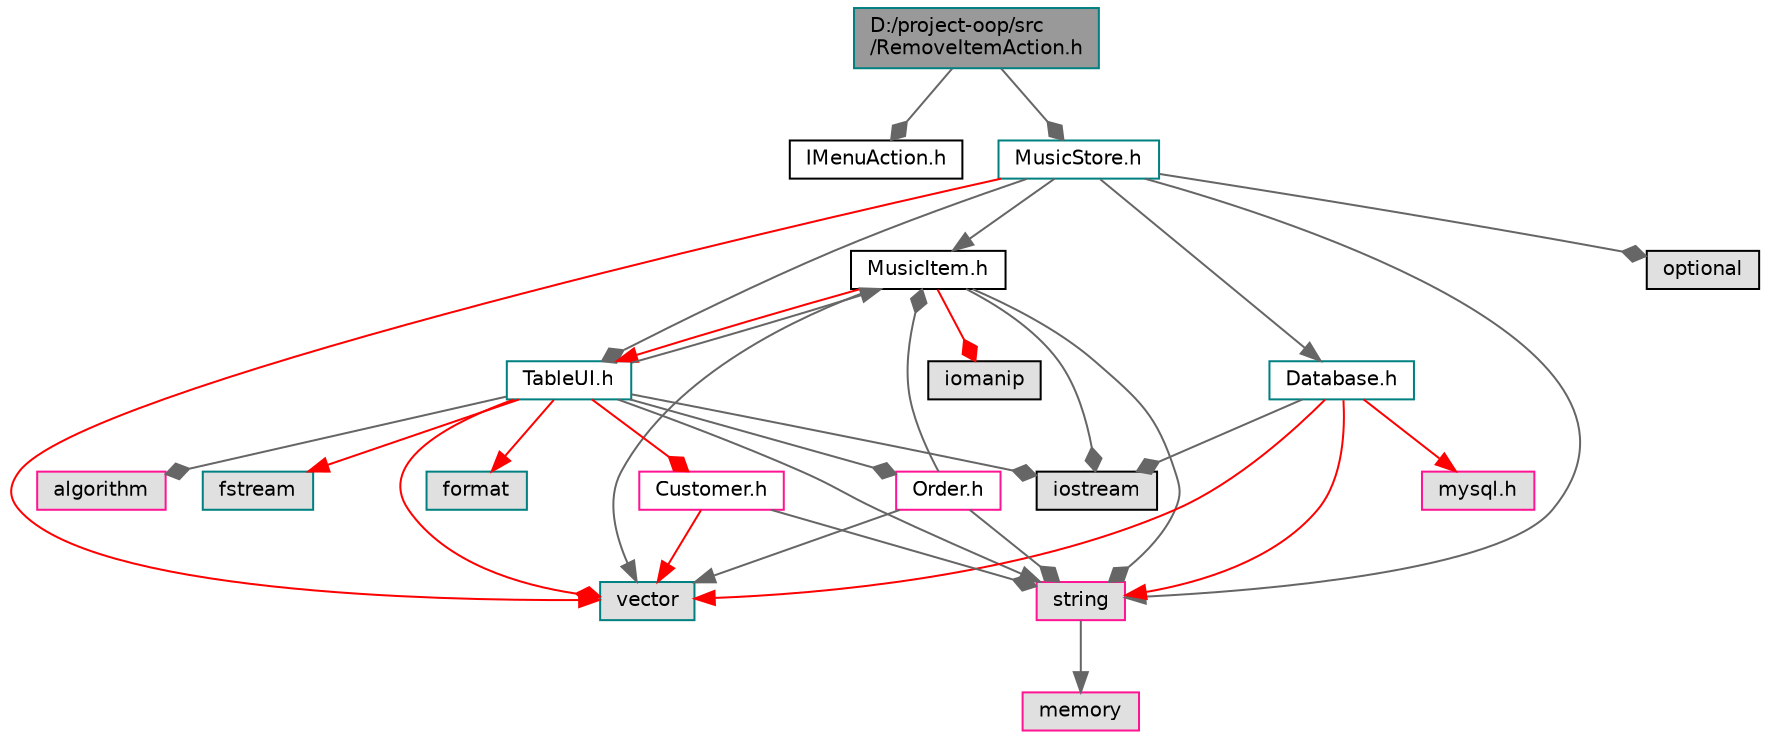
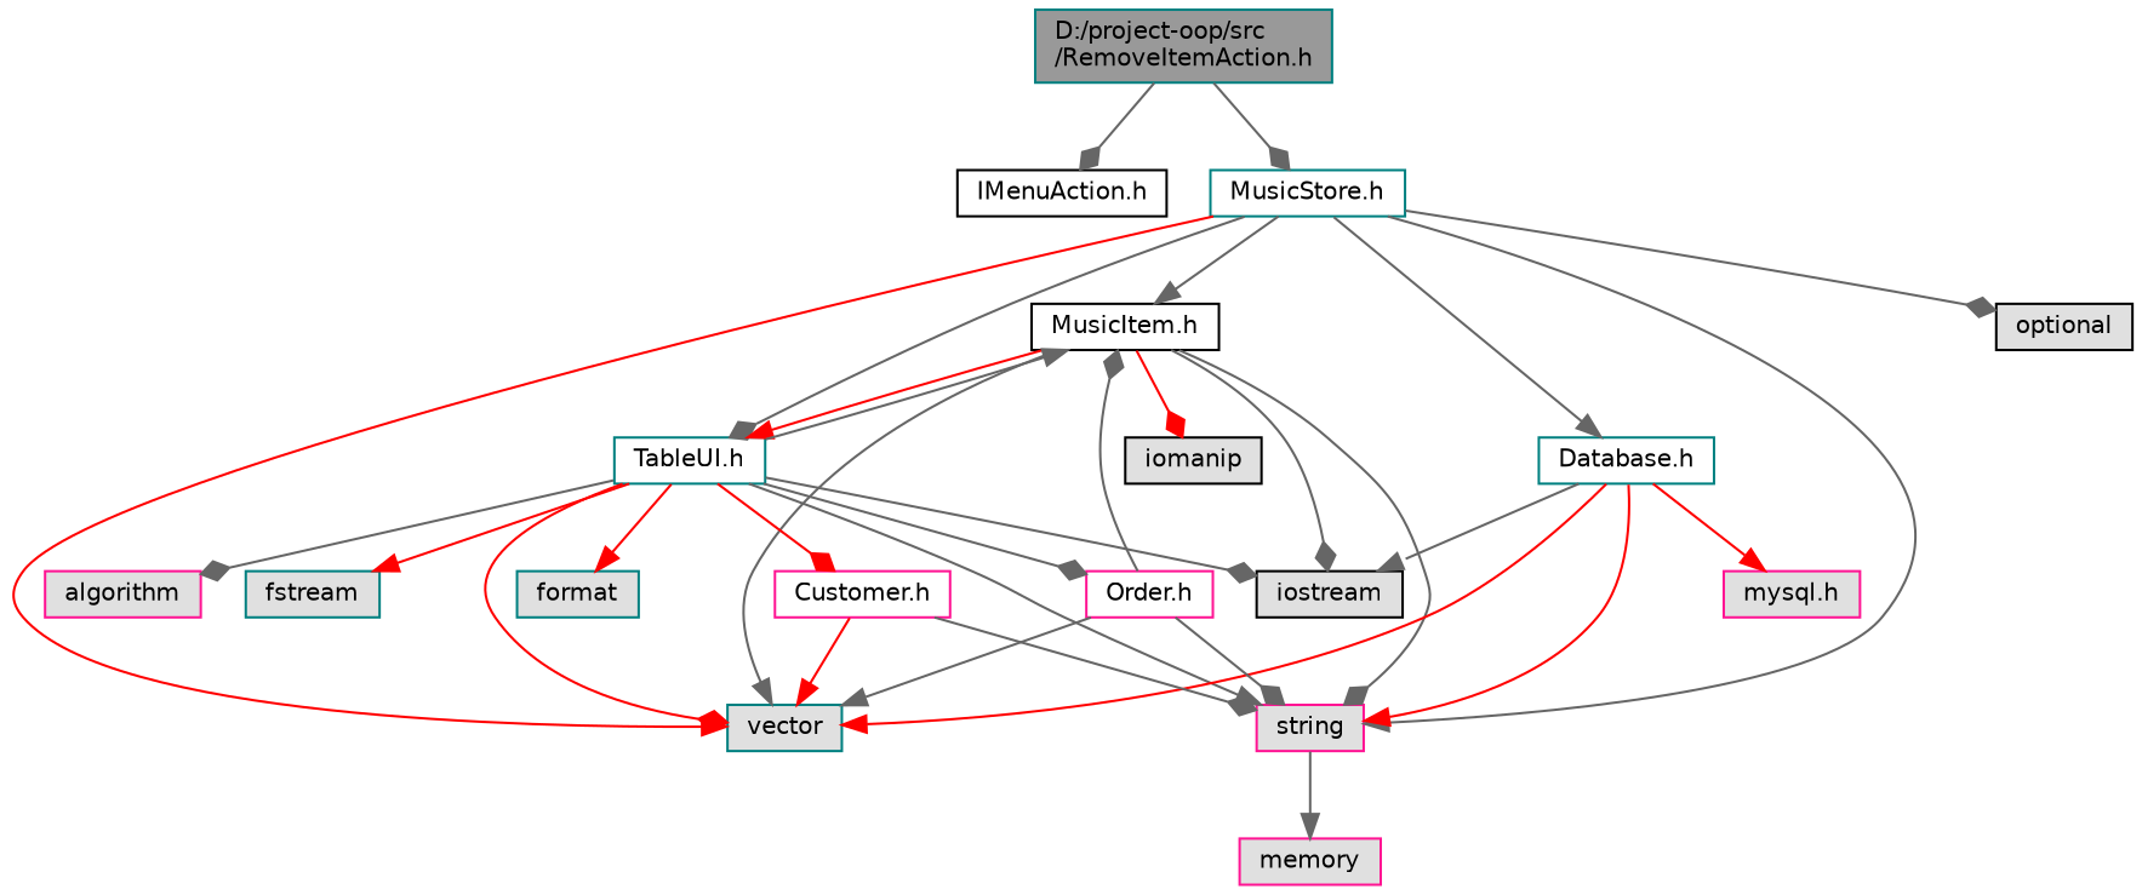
  digraph {
    node [color=teal fillcolor="#E0E0E0" fontname=Helvetica fontsize=10 shape=box style=filled]
    edge [arrowhead=diamond color=gray40 fontname=Helvetica fontsize=10 labelfontname=Helvetica labelfontsize=10 style=solid]
    n1 [fillcolor=grey60 fontcolor=black height=0.2 label="D:/project-oop/src\l/RemoveItemAction.h" width=0.4]
    n2 [color=black fillcolor=white height=0.2 label="IMenuAction.h" width=0.4]
    n3 [fillcolor=white height=0.2 label="MusicStore.h" width=0.4]
    n4 [color=black fillcolor=white height=0.2 label="MusicItem.h" width=0.4]
    n5 [color=deeppink height=0.2 label=string width=0.4]
    n6 [height=0.2 label=vector width=0.4]
    n7 [fillcolor=white height=0.2 label="TableUI.h" width=0.4]
    n8 [fillcolor=white height=0.2 label="Database.h" width=0.4]
    n9 [color=black height=0.2 label=optional width=0.4]
    n10 [color=black height=0.2 label=iostream width=0.4]
    n11 [color=black height=0.2 label=iomanip width=0.4]
    n12 [color=deeppink height=0.2 label=memory width=0.4]
    n13 [height=0.2 label=format width=0.4]
    n14 [color=deeppink height=0.2 label=algorithm width=0.4]
    n15 [height=0.2 label=fstream width=0.4]
    n16 [color=deeppink fillcolor=white height=0.2 label="Order.h" width=0.4]
    n17 [color=deeppink fillcolor=white height=0.2 label="Customer.h" width=0.4]
    n18 [color=deeppink height=0.2 label="mysql.h" width=0.4]
    n1 -> n2
    n1 -> n3
    n3 -> n4 [arrowhead=normal]
    n3 -> n5 [arrowhead=normal]
    n3 -> n6 [arrowhead=normal color=red]
    n3 -> n7
    n3 -> n8 [arrowhead=normal]
    n3 -> n9
    n4 -> n5
    n4 -> n6 [arrowhead=normal]
    n4 -> n7 [arrowhead=normal color=red]
    n4 -> n10
    n4 -> n11 [color=red]
    n5 -> n12 [arrowhead=normal]
    n7 -> n4 [arrowhead=normal]
    n7 -> n5 [arrowhead=normal]
    n7 -> n6 [color=red]
    n7 -> n10
    n7 -> n13 [arrowhead=normal color=red]
    n7 -> n14
    n7 -> n15 [arrowhead=normal color=red]
    n7 -> n16
    n7 -> n17 [color=red]
    n8 -> n5 [arrowhead=normal color=red]
    n8 -> n6 [arrowhead=normal color=red]
-   n8 -> n10
+   n8 -> n10 [arrowhead=normal]
    n8 -> n18 [arrowhead=normal color=red]
    n16 -> n4
    n16 -> n5
    n16 -> n6 [arrowhead=normal]
    n17 -> n5
    n17 -> n6 [arrowhead=normal color=red]
  }
